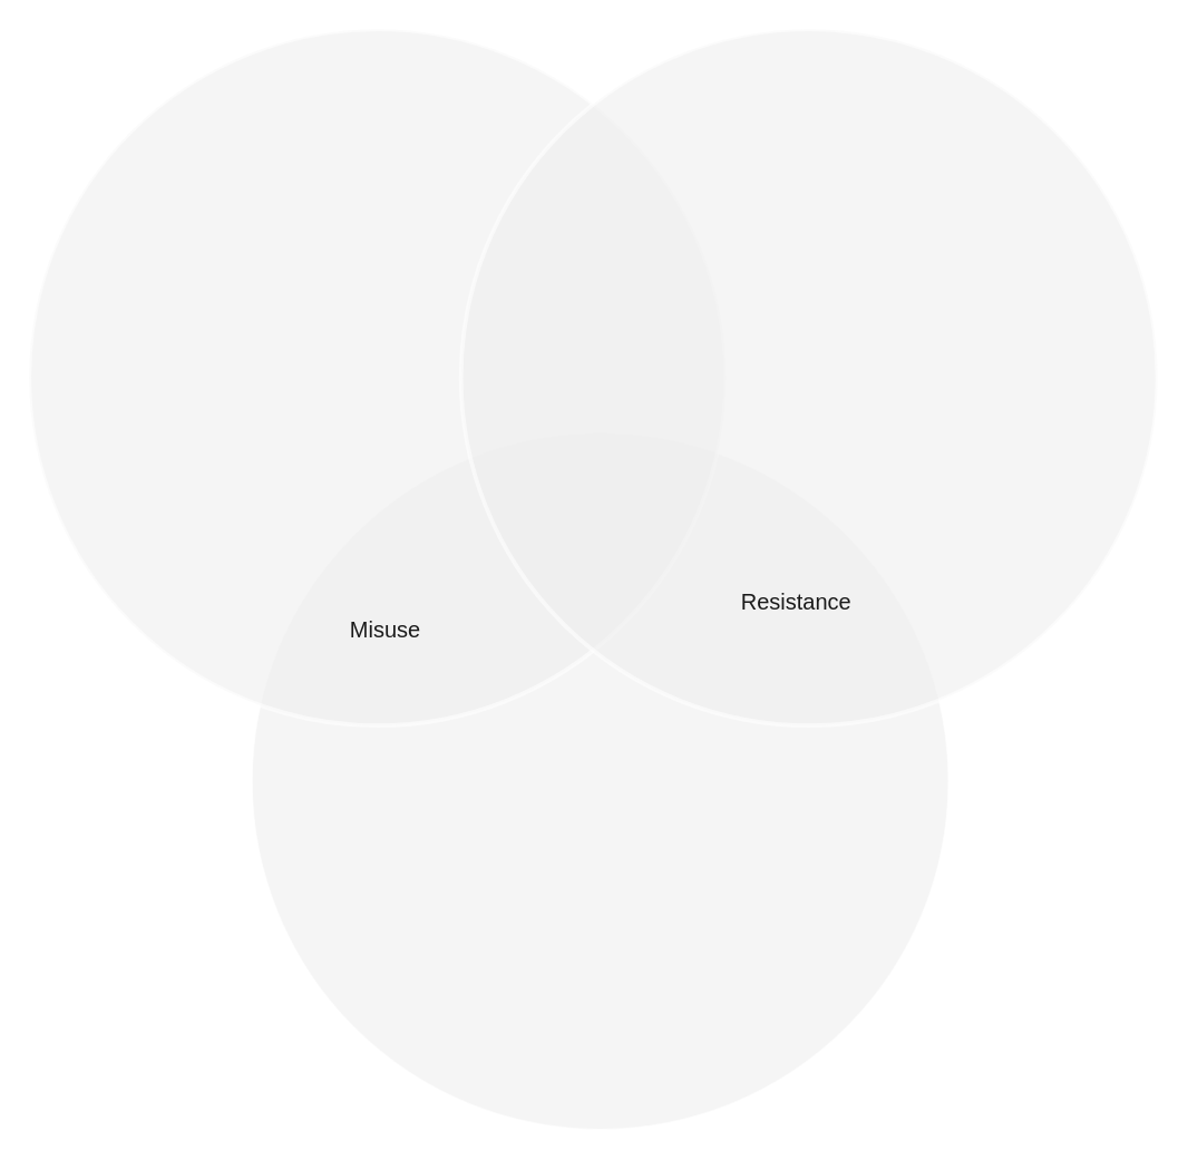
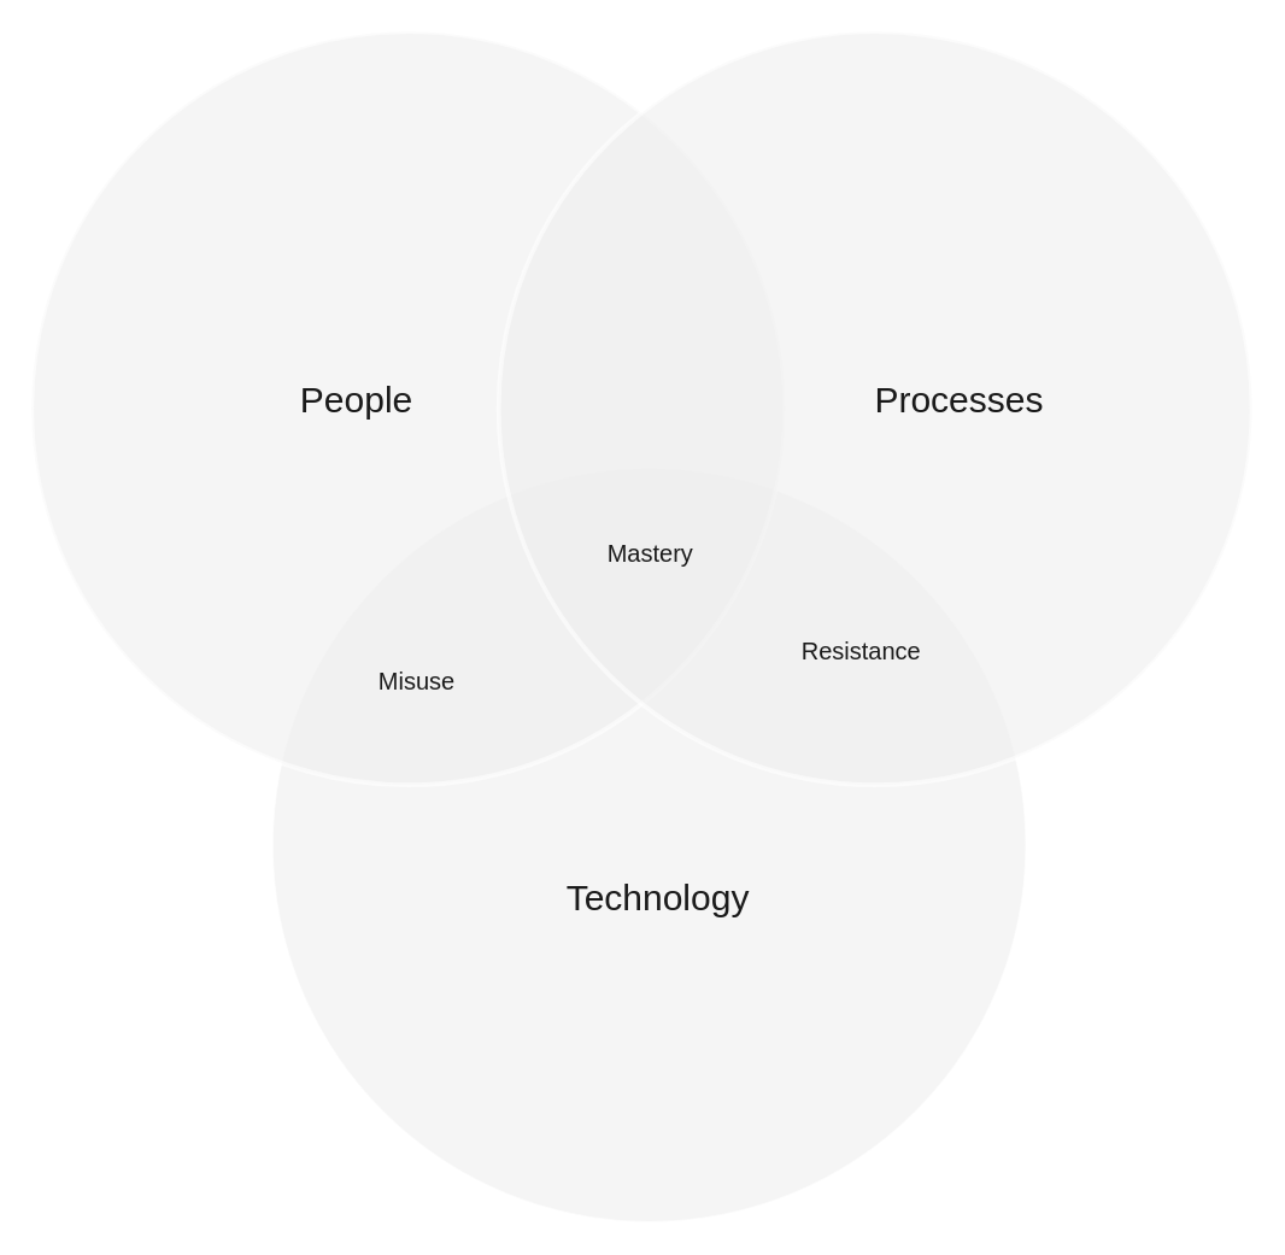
  <mxCell id="0" />
  <mxCell id="1" parent="0" />
  <mxCell id="2" value="" style="ellipse;fillColor=#EEEEEE;opacity=60;strokeColor=#FFFFFF;html=1;fontColor=#1A1A1A;perimeterSpacing=2;labelBackgroundColor=none;" parent="1" vertex="1"><mxGeometry x="180.5" y="310.5" width="500" height="500" as="geometry" /></mxCell>
  <mxCell id="3" value="" style="ellipse;fillColor=#EEEEEE;opacity=60;strokeColor=#FFFFFF;html=1;fontColor=#1A1A1A;strokeWidth=3;labelBackgroundColor=none;" parent="1" vertex="1"><mxGeometry x="20.5" y="20.5" width="500" height="500" as="geometry" /></mxCell>
  <mxCell id="4" value="" style="ellipse;fillColor=#EEEEEE;opacity=60;strokeColor=#FFFFFF;html=1;fontColor=#1A1A1A;strokeWidth=3;labelBackgroundColor=none;" parent="1" vertex="1"><mxGeometry x="330.5" y="20.5" width="500" height="500" as="geometry" /></mxCell>
+ <mxCell id="5" value="People" style="text;fontSize=24;align=center;verticalAlign=middle;html=1;fontColor=#1A1A1A;labelBackgroundColor=none;" parent="1" vertex="1"><mxGeometry x="140.5" y="230.5" width="190" height="70" as="geometry" /></mxCell>
+ <mxCell id="6" value="Processes" style="text;fontSize=24;align=center;verticalAlign=middle;html=1;fontColor=#1A1A1A;labelBackgroundColor=none;" parent="1" vertex="1"><mxGeometry x="540.5" y="230.5" width="190" height="70" as="geometry" /></mxCell>
+ <mxCell id="7" value="Technology" style="text;fontSize=24;align=center;verticalAlign=middle;html=1;fontColor=#1A1A1A;labelBackgroundColor=none;" parent="1" vertex="1"><mxGeometry x="340.5" y="560.5" width="190" height="70" as="geometry" /></mxCell>
  <mxCell id="8" value="Misuse" style="text;align=center;html=1;fontColor=#1A1A1A;fontSize=16;labelBackgroundColor=none;" parent="1" vertex="1"><mxGeometry x="255.5" y="435.5" width="40" height="40" as="geometry" /></mxCell>
  <mxCell id="9" value="Resistance" style="text;align=center;html=1;fontColor=#1A1A1A;fontSize=16;labelBackgroundColor=none;" parent="1" vertex="1"><mxGeometry x="550.5" y="415.5" width="40" height="40" as="geometry" /></mxCell>
+ <mxCell id="10" value="Mastery" style="text;align=center;html=1;fontColor=#1A1A1A;fontSize=16;labelBackgroundColor=none;" parent="1" vertex="1"><mxGeometry x="410.5" y="350.5" width="40" height="40" as="geometry" /></mxCell>
